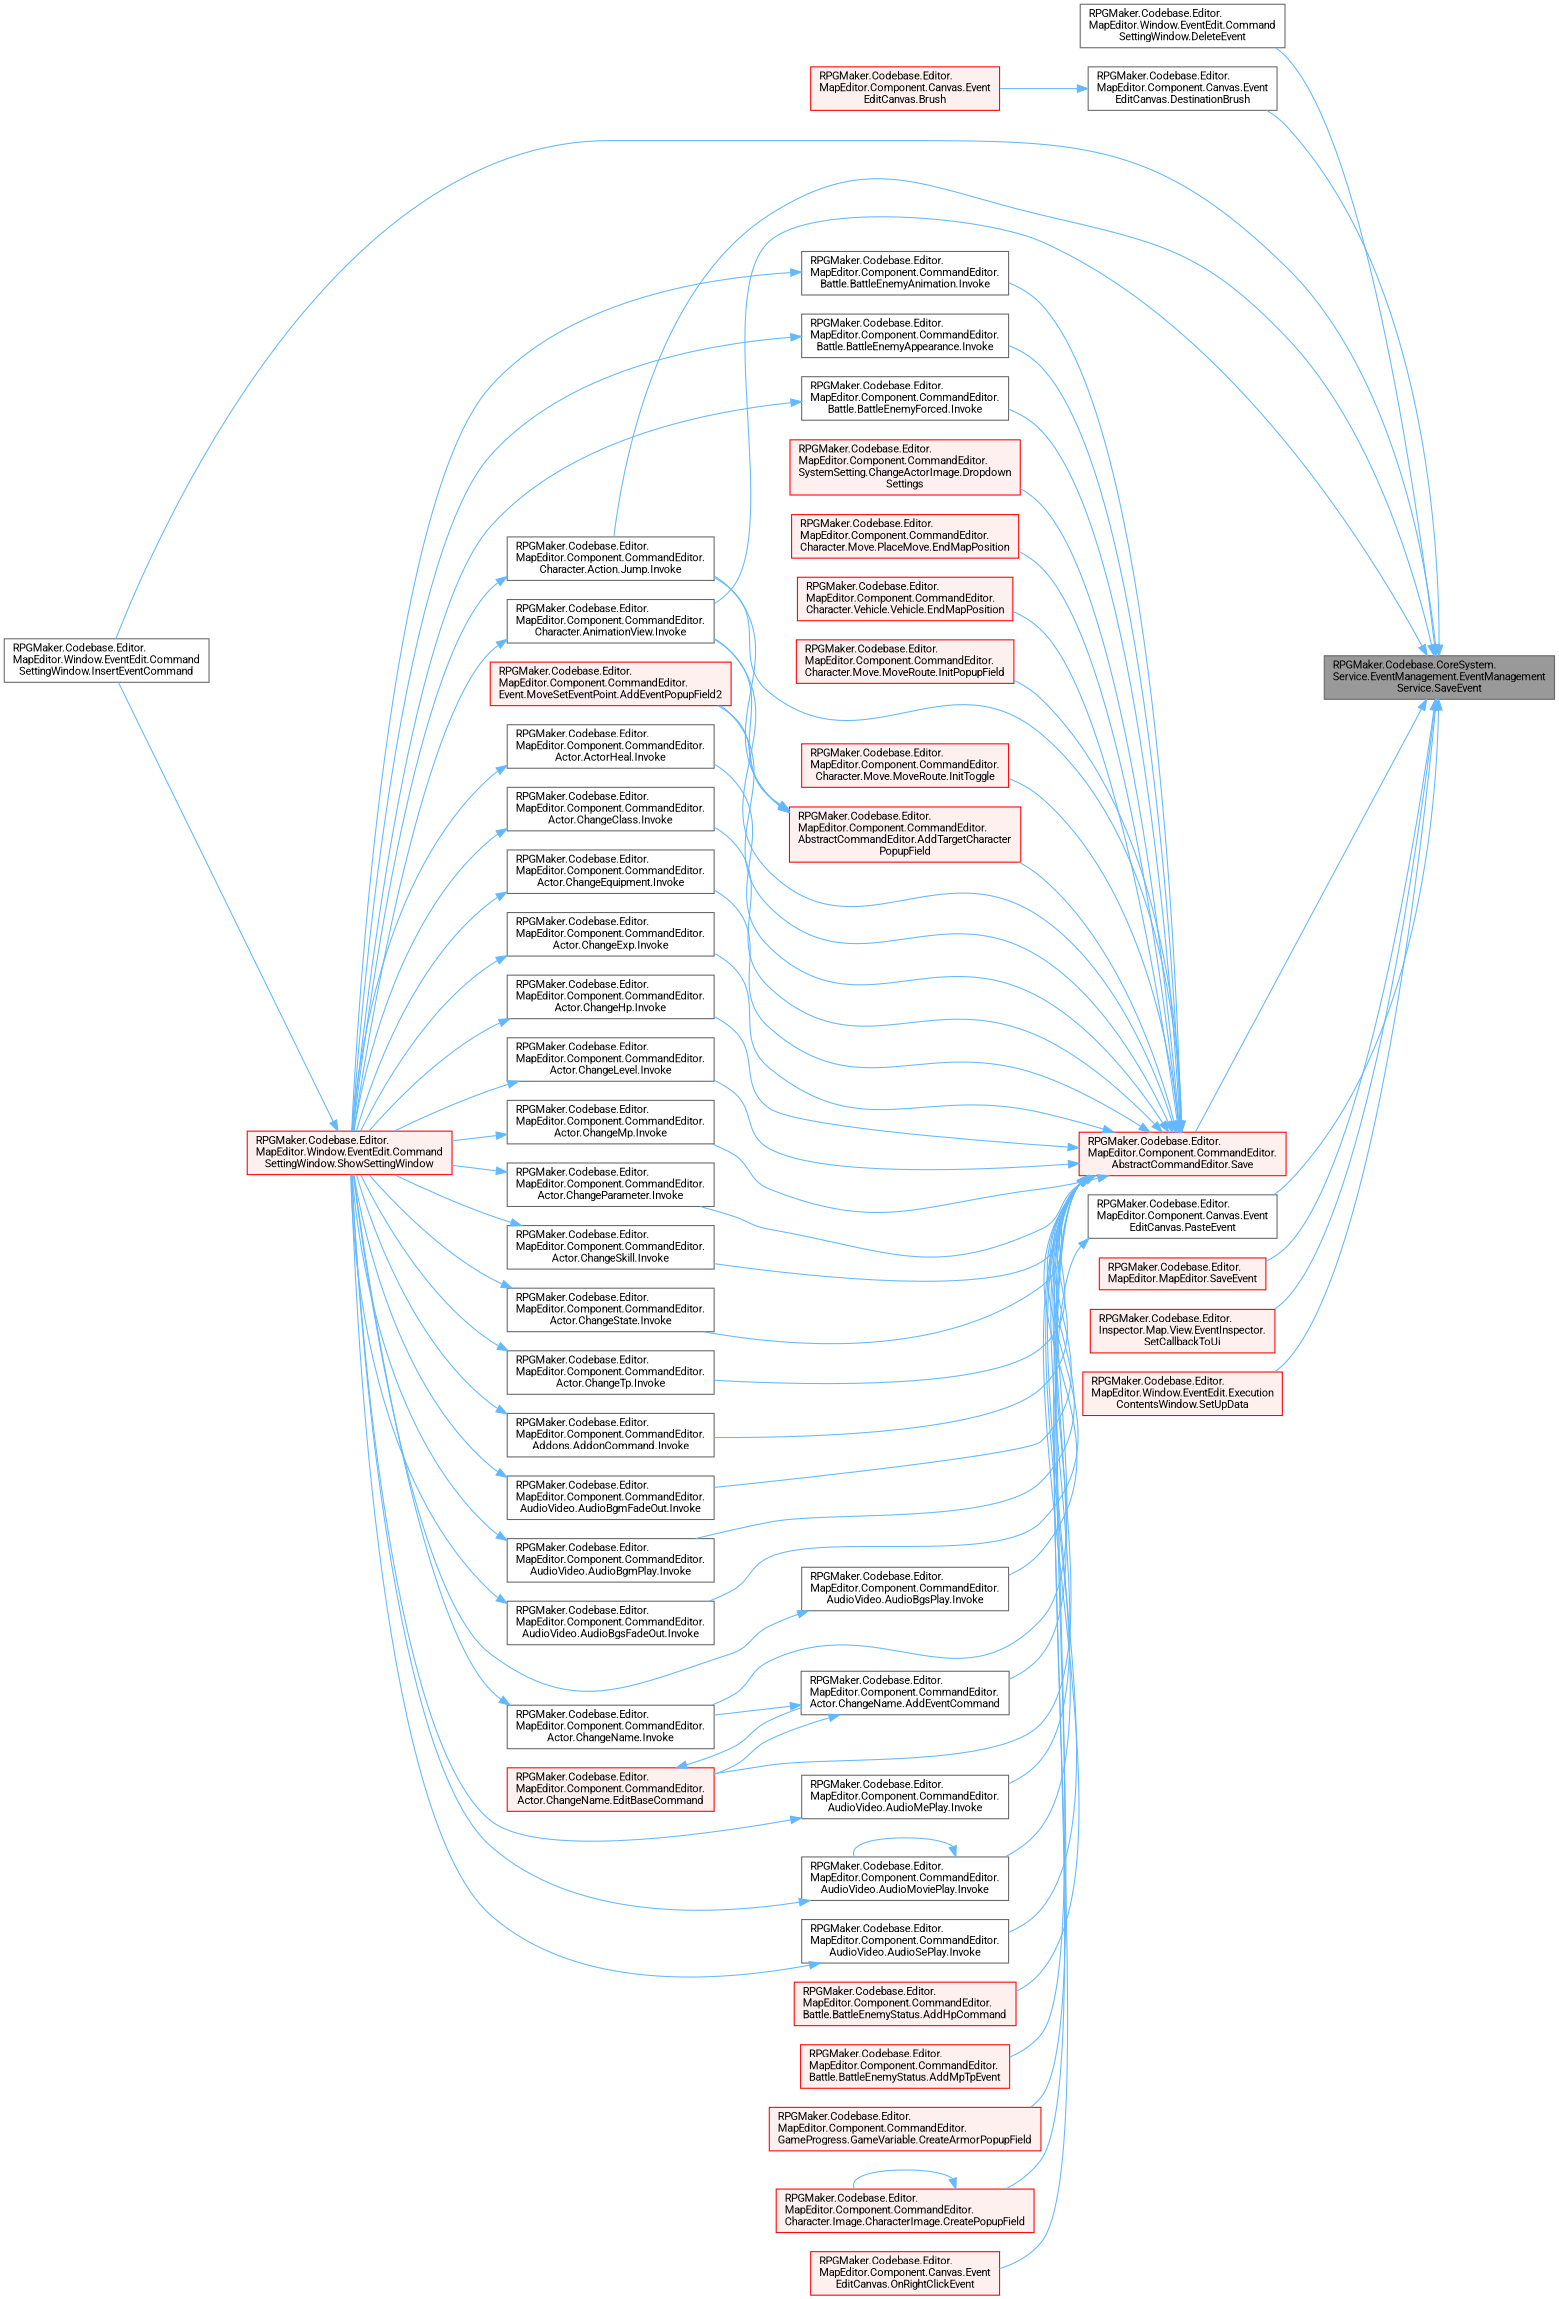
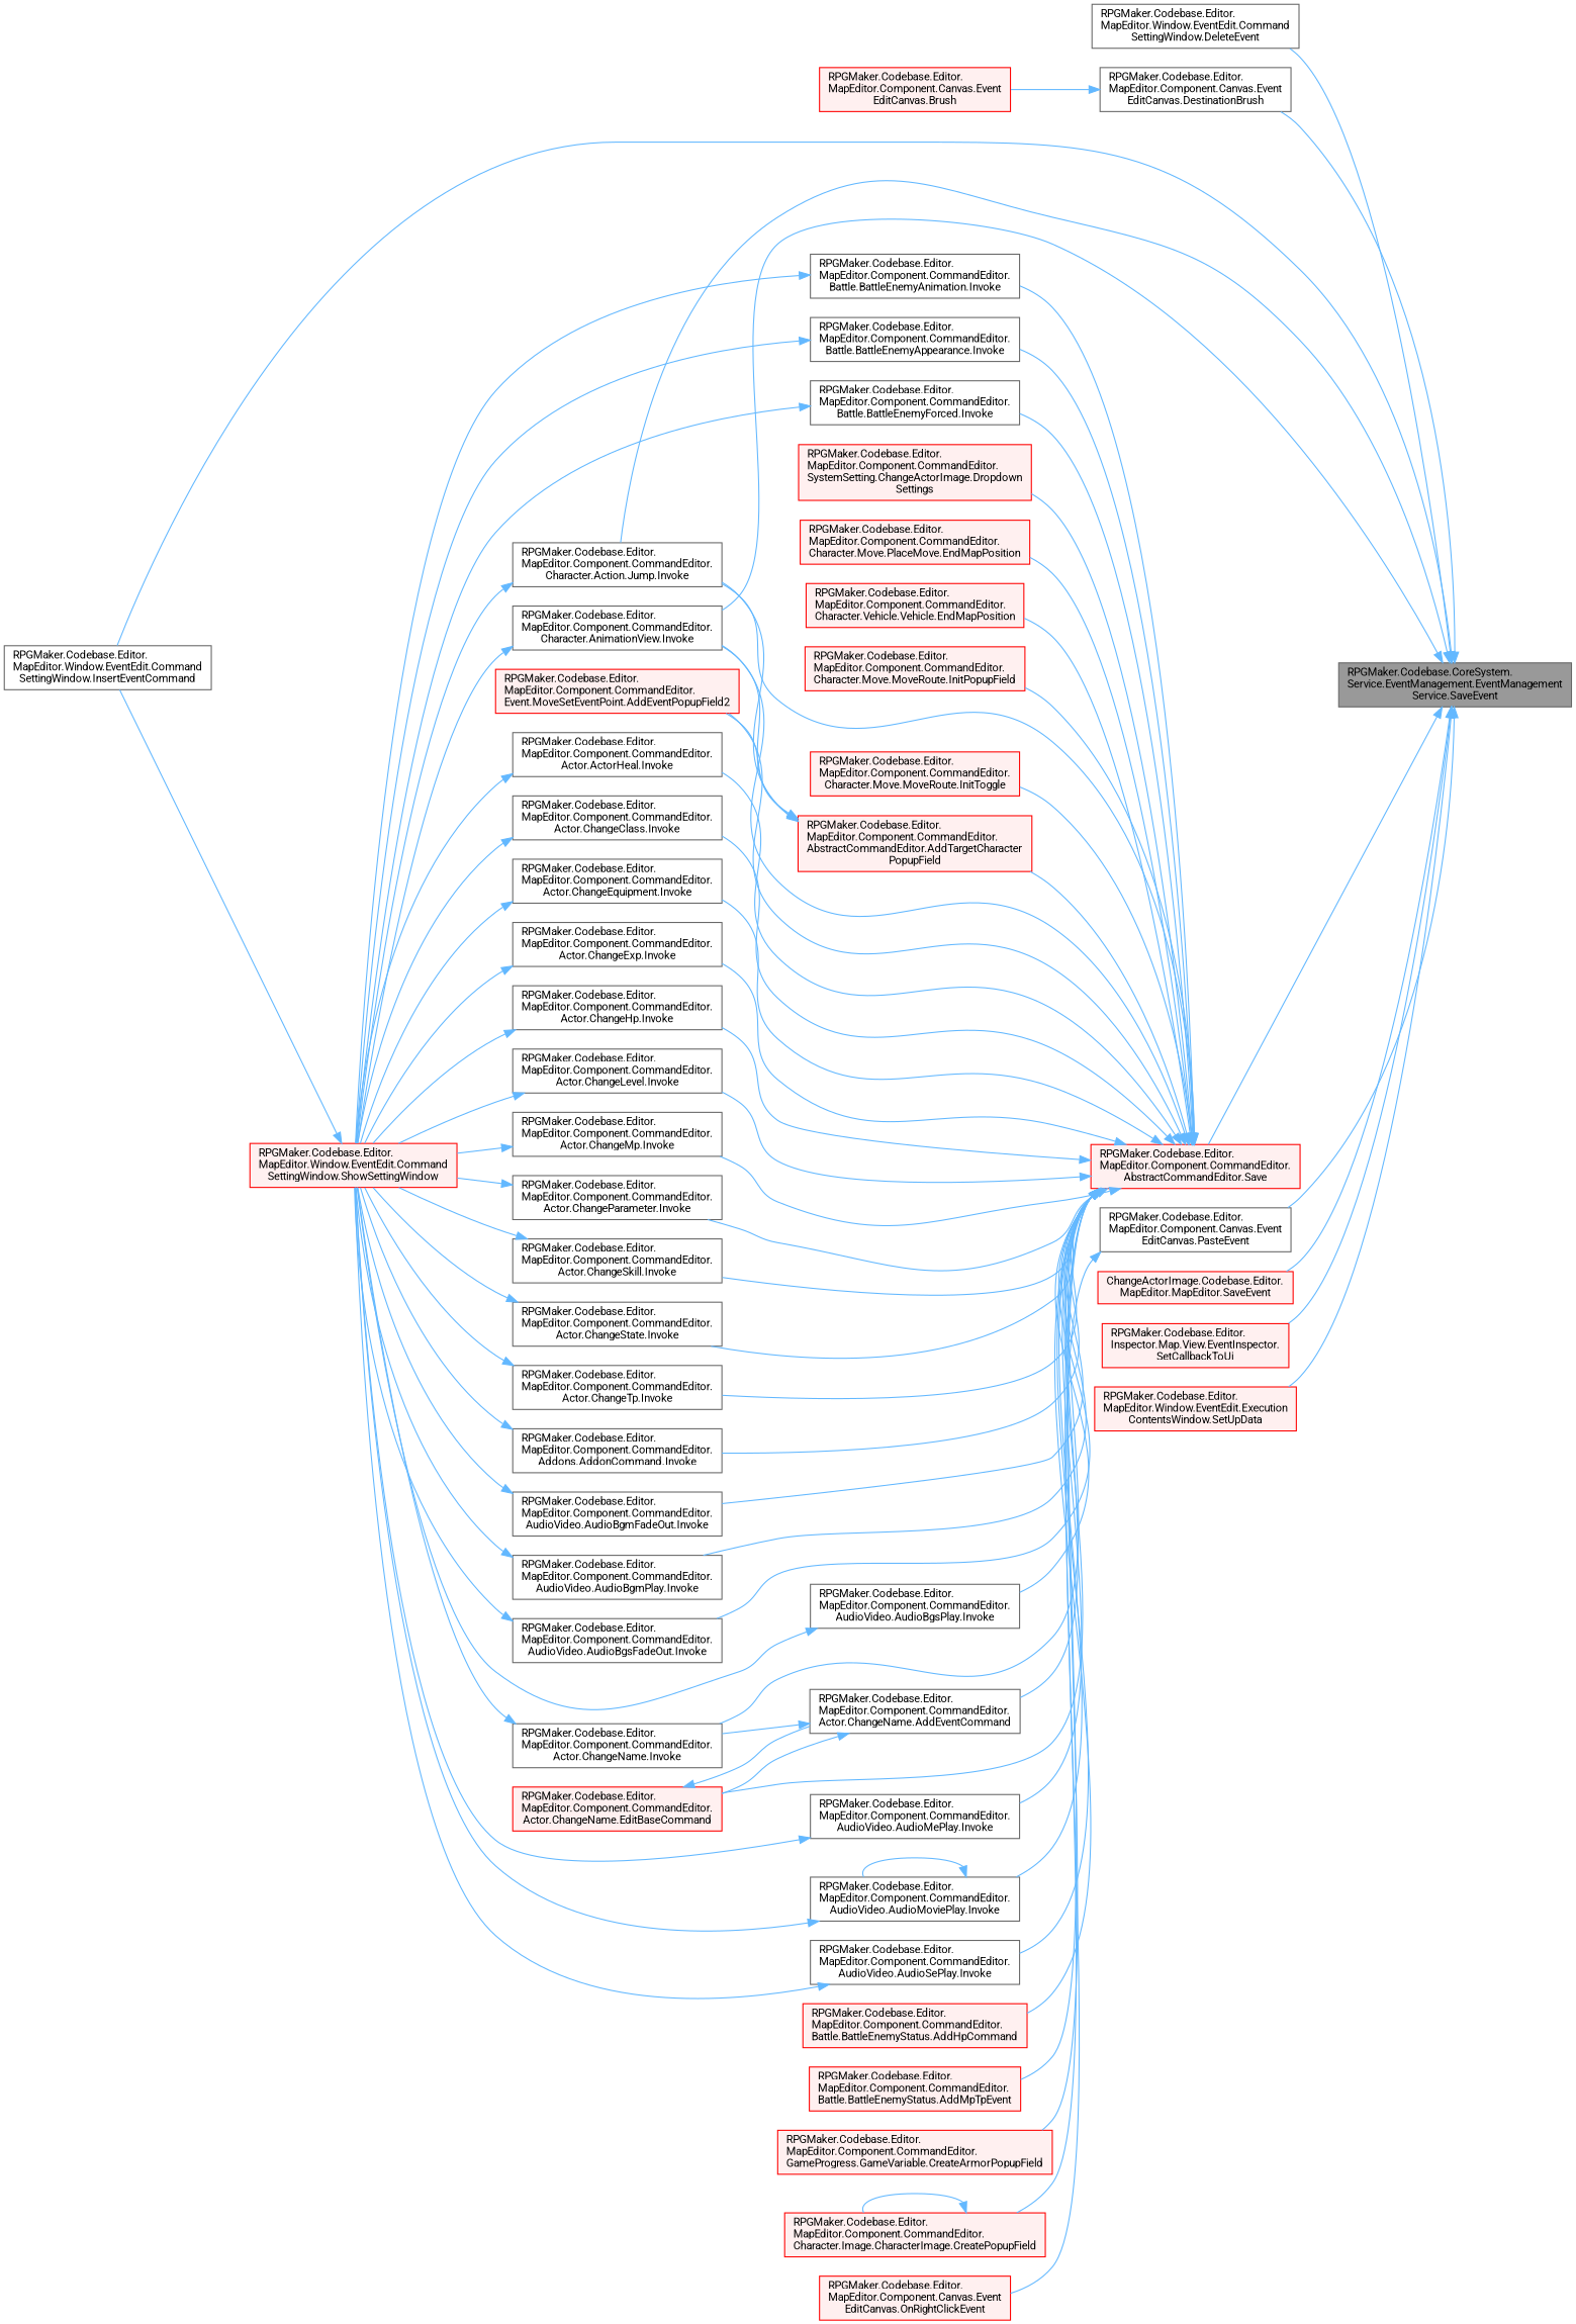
  digraph {
    rankdir=RL
    fontname=Roboto
    node [color=grey40 fillcolor=white fontname=Roboto fontsize=10 shape=box style=filled]
    edge [color=steelblue1 dir=back fontname=Roboto fontsize=10 labelfontname=Helvetica labelfontsize=10 style=solid]
    n1 [color=gray40 fillcolor=grey60 fontcolor=black height=0.2 label="RPGMaker.Codebase.CoreSystem.\lService.EventManagement.EventManagement\lService.SaveEvent" width=0.4]
    n2 [height=0.2 label="RPGMaker.Codebase.Editor.\lMapEditor.Window.EventEdit.Command\lSettingWindow.DeleteEvent" width=0.4]
    n3 [height=0.2 label="RPGMaker.Codebase.Editor.\lMapEditor.Component.Canvas.Event\lEditCanvas.DestinationBrush" width=0.4]
    n4 [height=0.2 label="RPGMaker.Codebase.Editor.\lMapEditor.Window.EventEdit.Command\lSettingWindow.InsertEventCommand" width=0.4]
    n5 [height=0.2 label="RPGMaker.Codebase.Editor.\lMapEditor.Component.CommandEditor.\lCharacter.Action.Jump.Invoke" width=0.4]
    n6 [height=0.2 label="RPGMaker.Codebase.Editor.\lMapEditor.Component.CommandEditor.\lCharacter.AnimationView.Invoke" width=0.4]
    n7 [height=0.2 label="RPGMaker.Codebase.Editor.\lMapEditor.Component.Canvas.Event\lEditCanvas.PasteEvent" width=0.4]
    n8 [color=red fillcolor="#FFF0F0" height=0.2 label="RPGMaker.Codebase.Editor.\lMapEditor.Component.CommandEditor.\lAbstractCommandEditor.Save" width=0.4]
-   n9 [color=red fillcolor="#FFF0F0" height=0.2 label="RPGMaker.Codebase.Editor.\lMapEditor.MapEditor.SaveEvent" width=0.4]
+   n9 [color=red fillcolor="#FFF0F0" height=0.2 label="ChangeActorImage.Codebase.Editor.\lMapEditor.MapEditor.SaveEvent" width=0.4]
    n10 [color=red fillcolor="#FFF0F0" height=0.2 label="RPGMaker.Codebase.Editor.\lInspector.Map.View.EventInspector.\lSetCallbackToUi" width=0.4]
    n11 [color=red fillcolor="#FFF0F0" height=0.2 label="RPGMaker.Codebase.Editor.\lMapEditor.Window.EventEdit.Execution\lContentsWindow.SetUpData" width=0.4]
    n12 [color=red fillcolor="#FFF0F0" height=0.2 label="RPGMaker.Codebase.Editor.\lMapEditor.Component.Canvas.Event\lEditCanvas.Brush" width=0.4]
    n13 [color=red fillcolor="#FFF0F0" height=0.2 label="RPGMaker.Codebase.Editor.\lMapEditor.Window.EventEdit.Command\lSettingWindow.ShowSettingWindow" width=0.4]
    n14 [color=red fillcolor="#FFF0F0" height=0.2 label="RPGMaker.Codebase.Editor.\lMapEditor.Component.Canvas.Event\lEditCanvas.OnRightClickEvent" width=0.4]
    n15 [height=0.2 label="RPGMaker.Codebase.Editor.\lMapEditor.Component.CommandEditor.\lActor.ChangeName.AddEventCommand" width=0.4]
    n16 [color=red fillcolor="#FFF0F0" height=0.2 label="RPGMaker.Codebase.Editor.\lMapEditor.Component.CommandEditor.\lActor.ChangeName.EditBaseCommand" width=0.4]
    n17 [height=0.2 label="RPGMaker.Codebase.Editor.\lMapEditor.Component.CommandEditor.\lActor.ChangeName.Invoke" width=0.4]
    n18 [color=red fillcolor="#FFF0F0" height=0.2 label="RPGMaker.Codebase.Editor.\lMapEditor.Component.CommandEditor.\lEvent.MoveSetEventPoint.AddEventPopupField2" width=0.4]
    n19 [color=red fillcolor="#FFF0F0" height=0.2 label="RPGMaker.Codebase.Editor.\lMapEditor.Component.CommandEditor.\lBattle.BattleEnemyStatus.AddHpCommand" width=0.4]
    n20 [color=red fillcolor="#FFF0F0" height=0.2 label="RPGMaker.Codebase.Editor.\lMapEditor.Component.CommandEditor.\lBattle.BattleEnemyStatus.AddMpTpEvent" width=0.4]
    n21 [color=red fillcolor="#FFF0F0" height=0.2 label="RPGMaker.Codebase.Editor.\lMapEditor.Component.CommandEditor.\lAbstractCommandEditor.AddTargetCharacter\lPopupField" width=0.4]
    n22 [color=red fillcolor="#FFF0F0" height=0.2 label="RPGMaker.Codebase.Editor.\lMapEditor.Component.CommandEditor.\lGameProgress.GameVariable.CreateArmorPopupField" width=0.4]
    n23 [color=red fillcolor="#FFF0F0" height=0.2 label="RPGMaker.Codebase.Editor.\lMapEditor.Component.CommandEditor.\lCharacter.Image.CharacterImage.CreatePopupField" width=0.4]
    n24 [color=red fillcolor="#FFF0F0" height=0.2 label="RPGMaker.Codebase.Editor.\lMapEditor.Component.CommandEditor.\lSystemSetting.ChangeActorImage.Dropdown\lSettings" width=0.4]
    n25 [color=red fillcolor="#FFF0F0" height=0.2 label="RPGMaker.Codebase.Editor.\lMapEditor.Component.CommandEditor.\lCharacter.Move.PlaceMove.EndMapPosition" width=0.4]
    n26 [color=red fillcolor="#FFF0F0" height=0.2 label="RPGMaker.Codebase.Editor.\lMapEditor.Component.CommandEditor.\lCharacter.Vehicle.Vehicle.EndMapPosition" width=0.4]
    n27 [color=red fillcolor="#FFF0F0" height=0.2 label="RPGMaker.Codebase.Editor.\lMapEditor.Component.CommandEditor.\lCharacter.Move.MoveRoute.InitPopupField" width=0.4]
    n28 [color=red fillcolor="#FFF0F0" height=0.2 label="RPGMaker.Codebase.Editor.\lMapEditor.Component.CommandEditor.\lCharacter.Move.MoveRoute.InitToggle" width=0.4]
    n29 [height=0.2 label="RPGMaker.Codebase.Editor.\lMapEditor.Component.CommandEditor.\lActor.ActorHeal.Invoke" width=0.4]
    n30 [height=0.2 label="RPGMaker.Codebase.Editor.\lMapEditor.Component.CommandEditor.\lActor.ChangeClass.Invoke" width=0.4]
    n31 [height=0.2 label="RPGMaker.Codebase.Editor.\lMapEditor.Component.CommandEditor.\lActor.ChangeEquipment.Invoke" width=0.4]
    n32 [height=0.2 label="RPGMaker.Codebase.Editor.\lMapEditor.Component.CommandEditor.\lActor.ChangeExp.Invoke" width=0.4]
    n33 [height=0.2 label="RPGMaker.Codebase.Editor.\lMapEditor.Component.CommandEditor.\lActor.ChangeHp.Invoke" width=0.4]
    n34 [height=0.2 label="RPGMaker.Codebase.Editor.\lMapEditor.Component.CommandEditor.\lActor.ChangeLevel.Invoke" width=0.4]
    n35 [height=0.2 label="RPGMaker.Codebase.Editor.\lMapEditor.Component.CommandEditor.\lActor.ChangeMp.Invoke" width=0.4]
    n36 [height=0.2 label="RPGMaker.Codebase.Editor.\lMapEditor.Component.CommandEditor.\lActor.ChangeParameter.Invoke" width=0.4]
    n37 [height=0.2 label="RPGMaker.Codebase.Editor.\lMapEditor.Component.CommandEditor.\lActor.ChangeSkill.Invoke" width=0.4]
    n38 [height=0.2 label="RPGMaker.Codebase.Editor.\lMapEditor.Component.CommandEditor.\lActor.ChangeState.Invoke" width=0.4]
    n39 [height=0.2 label="RPGMaker.Codebase.Editor.\lMapEditor.Component.CommandEditor.\lActor.ChangeTp.Invoke" width=0.4]
    n40 [height=0.2 label="RPGMaker.Codebase.Editor.\lMapEditor.Component.CommandEditor.\lAddons.AddonCommand.Invoke" width=0.4]
    n41 [height=0.2 label="RPGMaker.Codebase.Editor.\lMapEditor.Component.CommandEditor.\lAudioVideo.AudioBgmFadeOut.Invoke" width=0.4]
    n42 [height=0.2 label="RPGMaker.Codebase.Editor.\lMapEditor.Component.CommandEditor.\lAudioVideo.AudioBgmPlay.Invoke" width=0.4]
    n43 [height=0.2 label="RPGMaker.Codebase.Editor.\lMapEditor.Component.CommandEditor.\lAudioVideo.AudioBgsFadeOut.Invoke" width=0.4]
    n44 [height=0.2 label="RPGMaker.Codebase.Editor.\lMapEditor.Component.CommandEditor.\lAudioVideo.AudioBgsPlay.Invoke" width=0.4]
    n45 [height=0.2 label="RPGMaker.Codebase.Editor.\lMapEditor.Component.CommandEditor.\lAudioVideo.AudioMePlay.Invoke" width=0.4]
    n46 [height=0.2 label="RPGMaker.Codebase.Editor.\lMapEditor.Component.CommandEditor.\lAudioVideo.AudioMoviePlay.Invoke" width=0.4]
    n47 [height=0.2 label="RPGMaker.Codebase.Editor.\lMapEditor.Component.CommandEditor.\lAudioVideo.AudioSePlay.Invoke" width=0.4]
    n48 [height=0.2 label="RPGMaker.Codebase.Editor.\lMapEditor.Component.CommandEditor.\lBattle.BattleEnemyAnimation.Invoke" width=0.4]
    n49 [height=0.2 label="RPGMaker.Codebase.Editor.\lMapEditor.Component.CommandEditor.\lBattle.BattleEnemyAppearance.Invoke" width=0.4]
    n50 [height=0.2 label="RPGMaker.Codebase.Editor.\lMapEditor.Component.CommandEditor.\lBattle.BattleEnemyForced.Invoke" width=0.4]
    n1 -> n2
    n1 -> n3
    n1 -> n4
    n1 -> n5
    n1 -> n6
    n1 -> n7
    n1 -> n8
    n1 -> n9
    n1 -> n10
    n1 -> n11
    n3 -> n12
    n5 -> n13
    n6 -> n13
    n7 -> n14
    n8 -> n5
    n8 -> n6
    n8 -> n15
    n8 -> n16
    n8 -> n17
    n8 -> n18
    n8 -> n19
    n8 -> n20
    n8 -> n21
    n8 -> n22
    n8 -> n23
    n8 -> n24
    n8 -> n25
    n8 -> n26
    n8 -> n27
    n8 -> n28
    n8 -> n29
    n8 -> n30
    n8 -> n31
    n8 -> n32
    n8 -> n33
    n8 -> n34
    n8 -> n35
    n8 -> n36
    n8 -> n37
    n8 -> n38
    n8 -> n39
    n8 -> n40
    n8 -> n41
    n8 -> n42
    n8 -> n43
    n8 -> n44
    n8 -> n45
    n8 -> n46
    n8 -> n47
    n8 -> n48
    n8 -> n49
    n8 -> n50
    n13 -> n4
    n15 -> n16
    n15 -> n17
    n16 -> n15
    n17 -> n13
    n21 -> n5
    n21 -> n6
    n21 -> n18
    n23 -> n23
    n29 -> n13
    n30 -> n13
    n31 -> n13
    n32 -> n13
    n33 -> n13
    n34 -> n13
    n35 -> n13
    n36 -> n13
    n37 -> n13
    n38 -> n13
    n39 -> n13
    n40 -> n13
    n41 -> n13
    n42 -> n13
    n43 -> n13
    n44 -> n13
    n45 -> n13
    n46 -> n13
    n46 -> n46
    n47 -> n13
    n48 -> n13
    n49 -> n13
    n50 -> n13
  }
